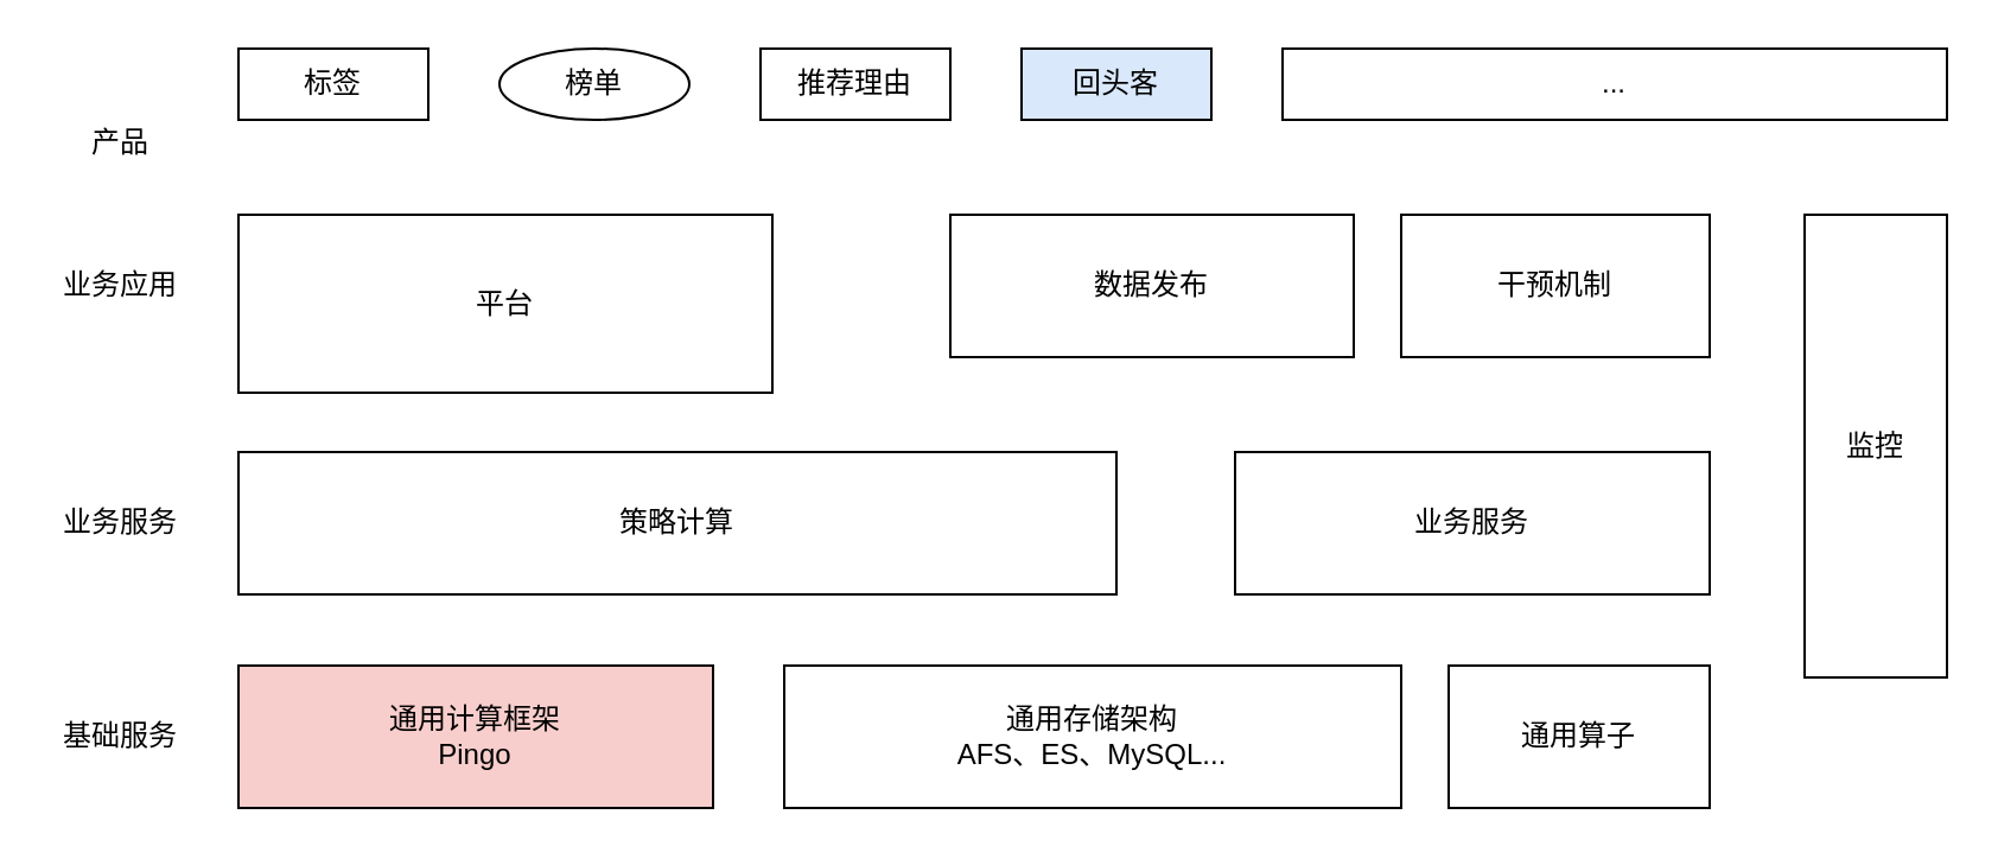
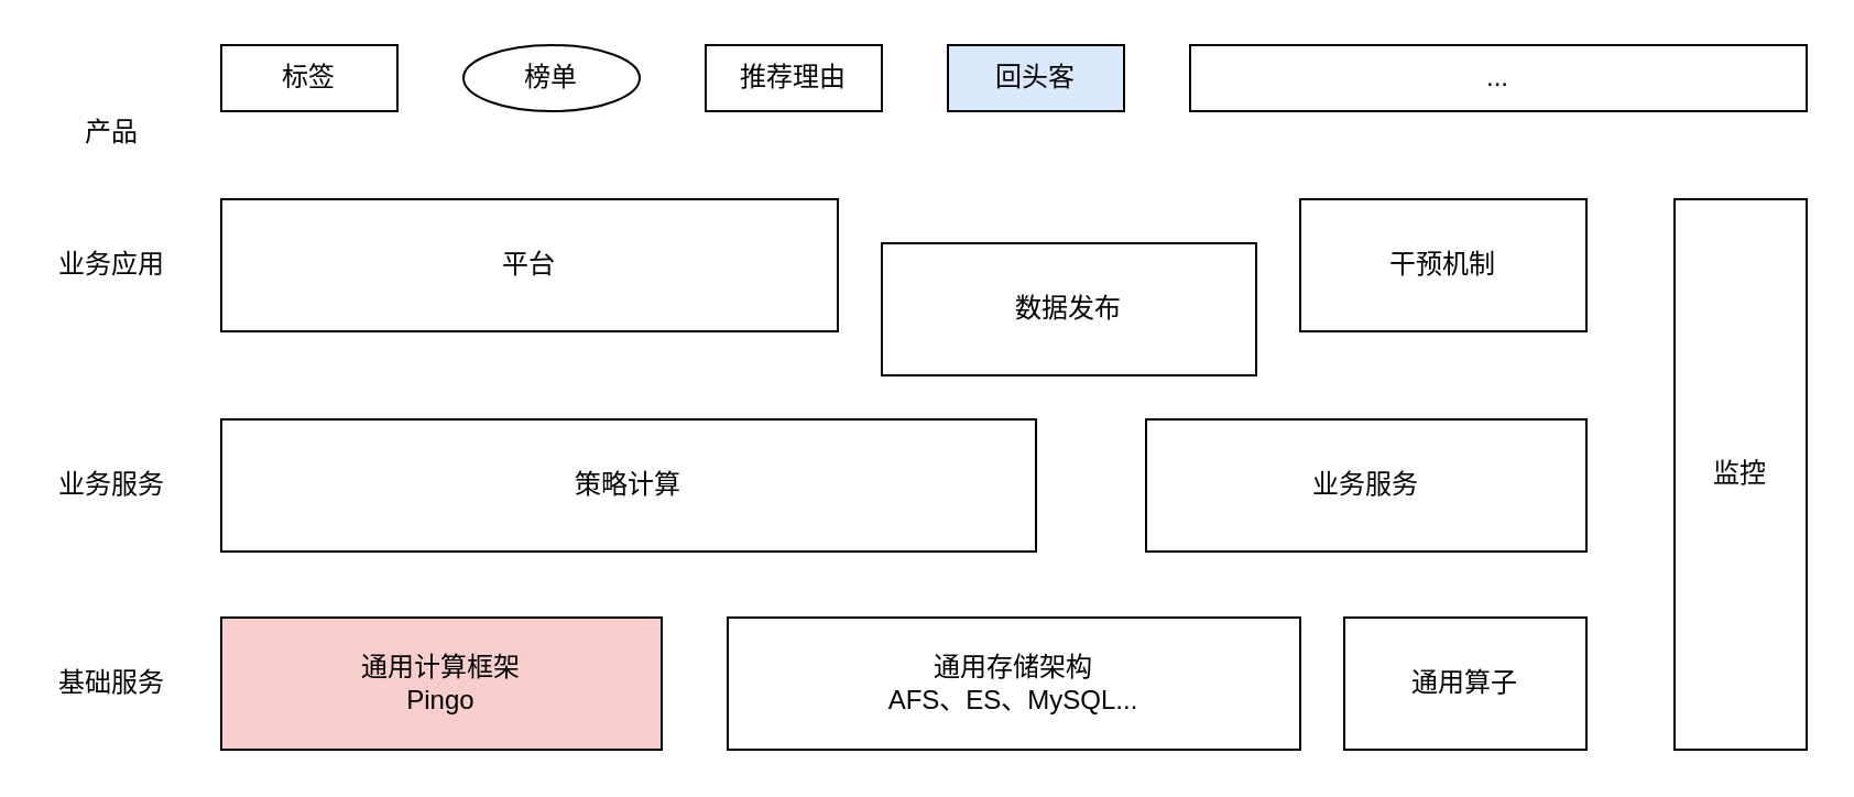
  <mxCell id="0" />
  <mxCell id="1" parent="0" />
  <mxCell id="2" value="通用计算框架&lt;br&gt;Pingo" style="rounded=0;whiteSpace=wrap;html=1;fillColor=#f8cecc;" vertex="1" parent="1"><mxGeometry x="100" y="280" width="200" height="60" as="geometry" /></mxCell>
  <mxCell id="3" value="通用存储架构&lt;br&gt;AFS、ES、MySQL..." style="rounded=0;whiteSpace=wrap;html=1;" vertex="1" parent="1"><mxGeometry x="330" y="280" width="260" height="60" as="geometry" /></mxCell>
  <mxCell id="4" value="策略计算" style="rounded=0;whiteSpace=wrap;html=1;" vertex="1" parent="1"><mxGeometry x="100" y="190" width="370" height="60" as="geometry" /></mxCell>
  <mxCell id="5" value="业务服务" style="rounded=0;whiteSpace=wrap;html=1;" vertex="1" parent="1"><mxGeometry x="520" y="190" width="200" height="60" as="geometry" /></mxCell>
  <mxCell id="6" value="通用算子" style="rounded=0;whiteSpace=wrap;html=1;" vertex="1" parent="1"><mxGeometry x="610" y="280" width="110" height="60" as="geometry" /></mxCell>
- <mxCell id="7" value="平台" style="rounded=0;whiteSpace=wrap;html=1;" vertex="1" parent="1"><mxGeometry x="100" y="90" width="225" height="75" as="geometry" /></mxCell>
- <mxCell id="8" value="数据发布" style="rounded=0;whiteSpace=wrap;html=1;" vertex="1" parent="1"><mxGeometry x="400" y="90" width="170" height="60" as="geometry" /></mxCell>
+ <mxCell id="7" value="平台" style="rounded=0;whiteSpace=wrap;html=1;" vertex="1" parent="1"><mxGeometry x="100" y="90" width="280" height="60" as="geometry" /></mxCell>
+ <mxCell id="8" value="数据发布" style="rounded=0;whiteSpace=wrap;html=1;" vertex="1" parent="1"><mxGeometry x="400" y="110" width="170" height="60" as="geometry" /></mxCell>
  <mxCell id="9" value="干预机制" style="rounded=0;whiteSpace=wrap;html=1;" vertex="1" parent="1"><mxGeometry x="590" y="90" width="130" height="60" as="geometry" /></mxCell>
- <mxCell id="10" value="监控" style="rounded=0;whiteSpace=wrap;html=1;" vertex="1" parent="1"><mxGeometry x="760" y="90" width="60" height="195" as="geometry" /></mxCell>
+ <mxCell id="10" value="监控" style="rounded=0;whiteSpace=wrap;html=1;" vertex="1" parent="1"><mxGeometry x="760" y="90" width="60" height="250" as="geometry" /></mxCell>
  <mxCell id="11" value="标签" style="rounded=0;whiteSpace=wrap;html=1;" vertex="1" parent="1"><mxGeometry x="100" y="20" width="80" height="30" as="geometry" /></mxCell>
  <mxCell id="12" value="榜单" style="ellipse;whiteSpace=wrap;html=1;" vertex="1" parent="1"><mxGeometry x="210" y="20" width="80" height="30" as="geometry" /></mxCell>
  <mxCell id="13" value="推荐理由" style="rounded=0;whiteSpace=wrap;html=1;" vertex="1" parent="1"><mxGeometry x="320" y="20" width="80" height="30" as="geometry" /></mxCell>
  <mxCell id="14" value="回头客" style="rounded=0;whiteSpace=wrap;html=1;fillColor=#dae8fc;" vertex="1" parent="1"><mxGeometry x="430" y="20" width="80" height="30" as="geometry" /></mxCell>
  <mxCell id="15" value="..." style="rounded=0;whiteSpace=wrap;html=1;" vertex="1" parent="1"><mxGeometry x="540" y="20" width="280" height="30" as="geometry" /></mxCell>
  <mxCell id="16" value="产品" style="text;html=1;align=center;verticalAlign=middle;resizable=0;points=[];autosize=1;strokeColor=none;" vertex="1" parent="1"><mxGeometry x="30" y="50" width="40" height="20" as="geometry" /></mxCell>
  <mxCell id="17" value="业务应用" style="text;html=1;align=center;verticalAlign=middle;resizable=0;points=[];autosize=1;strokeColor=none;" vertex="1" parent="1"><mxGeometry x="20" y="110" width="60" height="20" as="geometry" /></mxCell>
  <mxCell id="18" value="业务服务" style="text;html=1;align=center;verticalAlign=middle;resizable=0;points=[];autosize=1;strokeColor=none;" vertex="1" parent="1"><mxGeometry x="20" y="210" width="60" height="20" as="geometry" /></mxCell>
  <mxCell id="19" value="基础服务" style="text;html=1;align=center;verticalAlign=middle;resizable=0;points=[];autosize=1;strokeColor=none;" vertex="1" parent="1"><mxGeometry x="20" y="300" width="60" height="20" as="geometry" /></mxCell>
